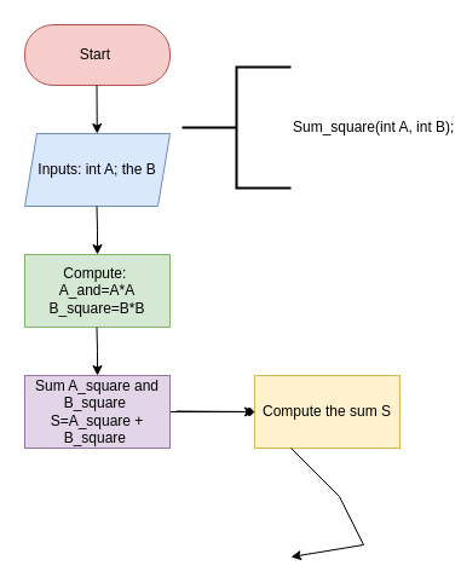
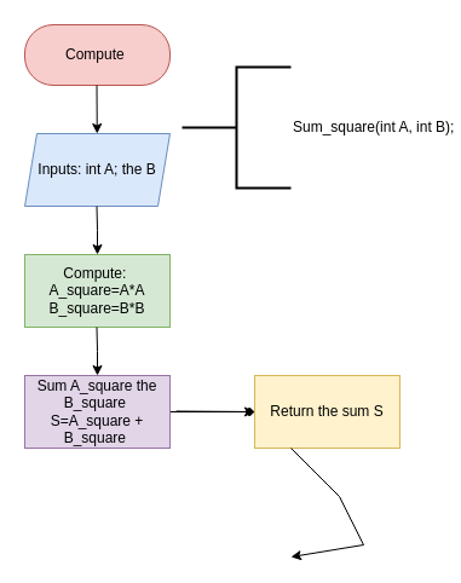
  <mxCell id="0" />
  <mxCell id="1" parent="0" />
- <mxCell id="2" value="Start&amp;nbsp;" style="rounded=1;whiteSpace=wrap;html=1;arcSize=47;fillColor=#f8cecc;strokeColor=#b85450;" vertex="1" parent="1"><mxGeometry x="20" y="20" width="120" height="50" as="geometry" /></mxCell>
+ <mxCell id="2" value="Compute&amp;nbsp;" style="rounded=1;whiteSpace=wrap;html=1;arcSize=47;fillColor=#f8cecc;strokeColor=#b85450;" vertex="1" parent="1"><mxGeometry x="20" y="20" width="120" height="50" as="geometry" /></mxCell>
  <mxCell id="3" value="Sum_square(int A, int B);&amp;nbsp;" style="strokeWidth=2;html=1;shape=mxgraph.flowchart.annotation_2;align=left;labelPosition=right;pointerEvents=1;" vertex="1" parent="1"><mxGeometry x="150" y="55" width="90" height="100" as="geometry" /></mxCell>
  <mxCell id="4" value="" style="endArrow=classic;html=1;rounded=0;" edge="1" parent="1" target="5"><mxGeometry relative="1" as="geometry"><mxPoint x="79.5" y="70" as="sourcePoint" /><mxPoint x="80" y="140" as="targetPoint" /></mxGeometry></mxCell>
  <mxCell id="5" value="Inputs: int A; the B" style="shape=parallelogram;perimeter=parallelogramPerimeter;whiteSpace=wrap;html=1;fixedSize=1;size=10;fillColor=#dae8fc;strokeColor=#6c8ebf;" vertex="1" parent="1"><mxGeometry x="20" y="110" width="120" height="60" as="geometry" /></mxCell>
  <mxCell id="6" value="" style="endArrow=classic;html=1;rounded=0;" edge="1" parent="1"><mxGeometry relative="1" as="geometry"><mxPoint x="79.5" y="170" as="sourcePoint" /><mxPoint x="80" y="210" as="targetPoint" /><Array as="points"><mxPoint x="80" y="190" /></Array></mxGeometry></mxCell>
- <mxCell id="7" value="Compute:&amp;nbsp;&lt;br&gt;A_and=A*A&lt;br&gt;B_square=B*B" style="rounded=0;whiteSpace=wrap;html=1;fillColor=#d5e8d4;strokeColor=#82b366;" vertex="1" parent="1"><mxGeometry x="20" y="210" width="120" height="60" as="geometry" /></mxCell>
+ <mxCell id="7" value="Compute:&amp;nbsp;&lt;br&gt;A_square=A*A&lt;br&gt;B_square=B*B" style="rounded=0;whiteSpace=wrap;html=1;fillColor=#d5e8d4;strokeColor=#82b366;" vertex="1" parent="1"><mxGeometry x="20" y="210" width="120" height="60" as="geometry" /></mxCell>
  <mxCell id="8" value="" style="edgeStyle=orthogonalEdgeStyle;rounded=0;orthogonalLoop=1;jettySize=auto;html=1;endArrow=diamond;" edge="1" parent="1" source="9" target="12"><mxGeometry relative="1" as="geometry" /></mxCell>
- <mxCell id="9" value="Sum A_square and B_square&amp;nbsp;&lt;br&gt;S=A_square + B_square&amp;nbsp;" style="rounded=0;whiteSpace=wrap;html=1;fillColor=#e1d5e7;strokeColor=#9673a6;" vertex="1" parent="1"><mxGeometry x="20" y="310" width="120" height="60" as="geometry" /></mxCell>
+ <mxCell id="9" value="Sum A_square the B_square&amp;nbsp;&lt;br&gt;S=A_square + B_square&amp;nbsp;" style="rounded=0;whiteSpace=wrap;html=1;fillColor=#e1d5e7;strokeColor=#9673a6;" vertex="1" parent="1"><mxGeometry x="20" y="310" width="120" height="60" as="geometry" /></mxCell>
  <mxCell id="10" value="" style="endArrow=classic;html=1;rounded=0;" edge="1" parent="1"><mxGeometry relative="1" as="geometry"><mxPoint x="79.5" y="270" as="sourcePoint" /><mxPoint x="80" y="310" as="targetPoint" /><Array as="points"><mxPoint x="80" y="290" /></Array></mxGeometry></mxCell>
  <mxCell id="11" value="" style="endArrow=classic;html=1;rounded=0;" edge="1" parent="1"><mxGeometry relative="1" as="geometry"><mxPoint x="145" y="339.5" as="sourcePoint" /><mxPoint x="210" y="340" as="targetPoint" /></mxGeometry></mxCell>
- <mxCell id="12" value="Compute the sum S" style="rounded=0;whiteSpace=wrap;html=1;fillColor=#fff2cc;strokeColor=#d6b656;" vertex="1" parent="1"><mxGeometry x="210" y="310" width="120" height="60" as="geometry" /></mxCell>
+ <mxCell id="12" value="Return the sum S" style="rounded=0;whiteSpace=wrap;html=1;fillColor=#fff2cc;strokeColor=#d6b656;" vertex="1" parent="1"><mxGeometry x="210" y="310" width="120" height="60" as="geometry" /></mxCell>
  <mxCell id="13" value="" style="endArrow=classic;html=1;rounded=0;exitX=0.25;exitY=1;exitDx=0;exitDy=0;" edge="1" parent="1"><mxGeometry relative="1" as="geometry"><mxPoint x="240" y="370" as="sourcePoint" /><mxPoint x="240" y="460" as="targetPoint" /><Array as="points"><mxPoint x="280" y="410" /><mxPoint x="300" y="450" /></Array></mxGeometry></mxCell>
